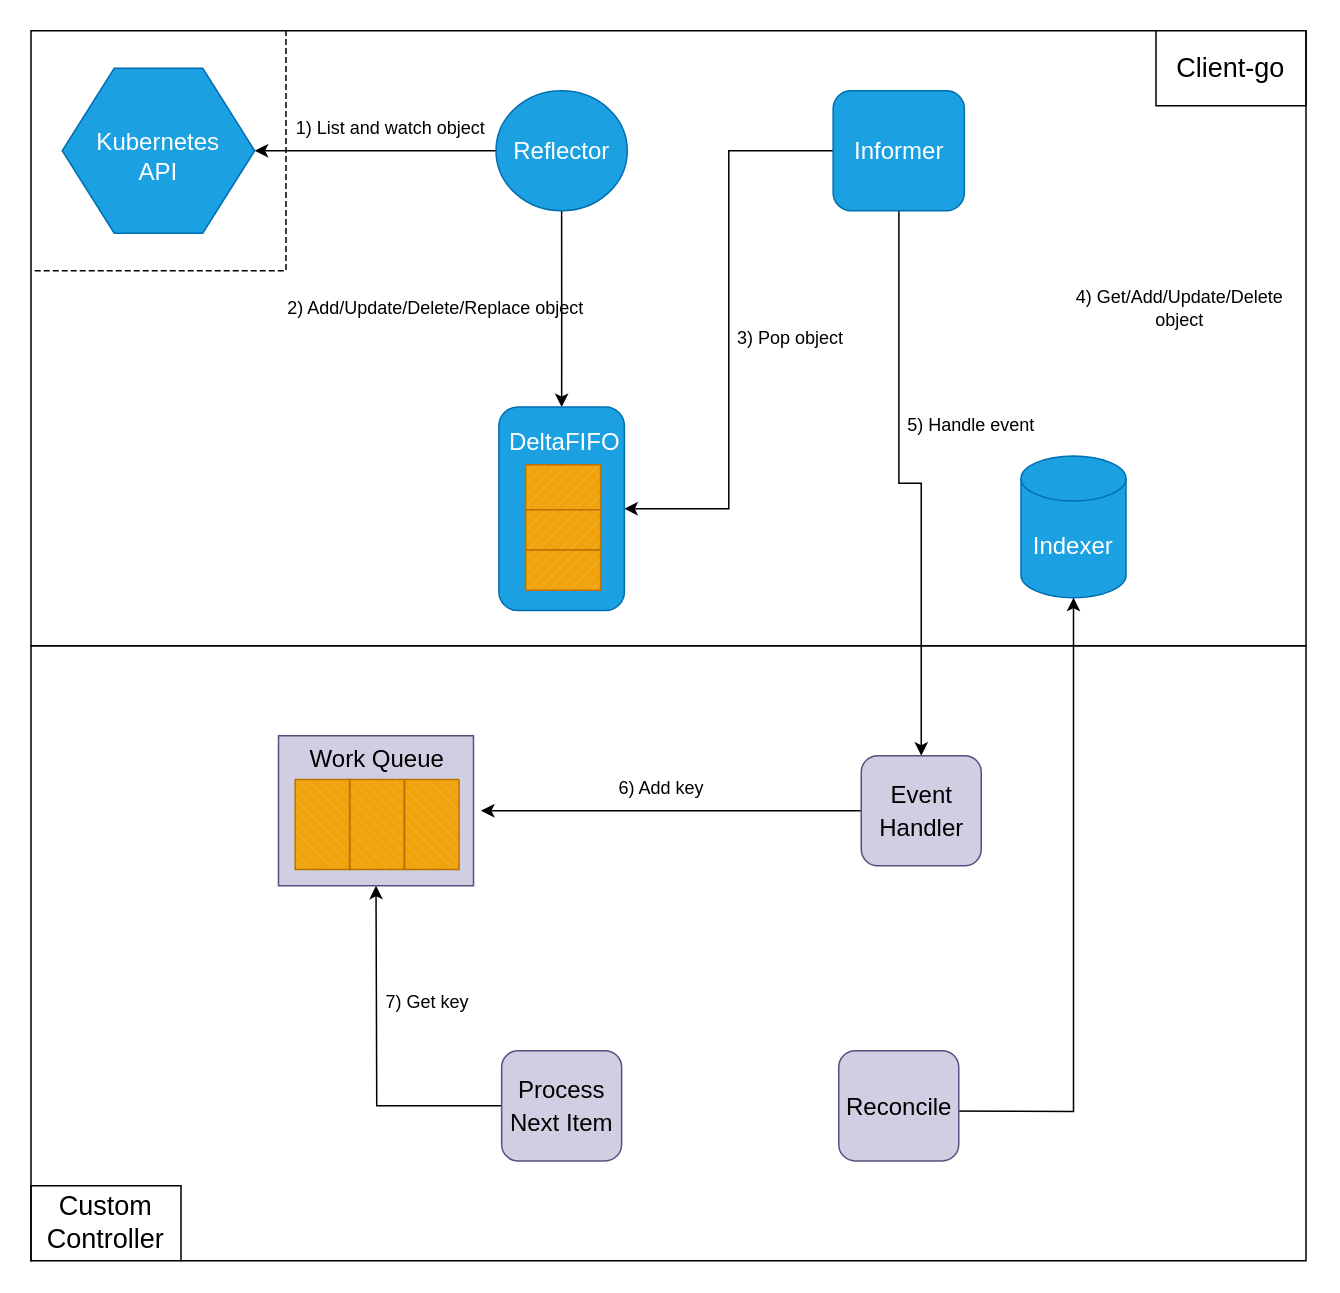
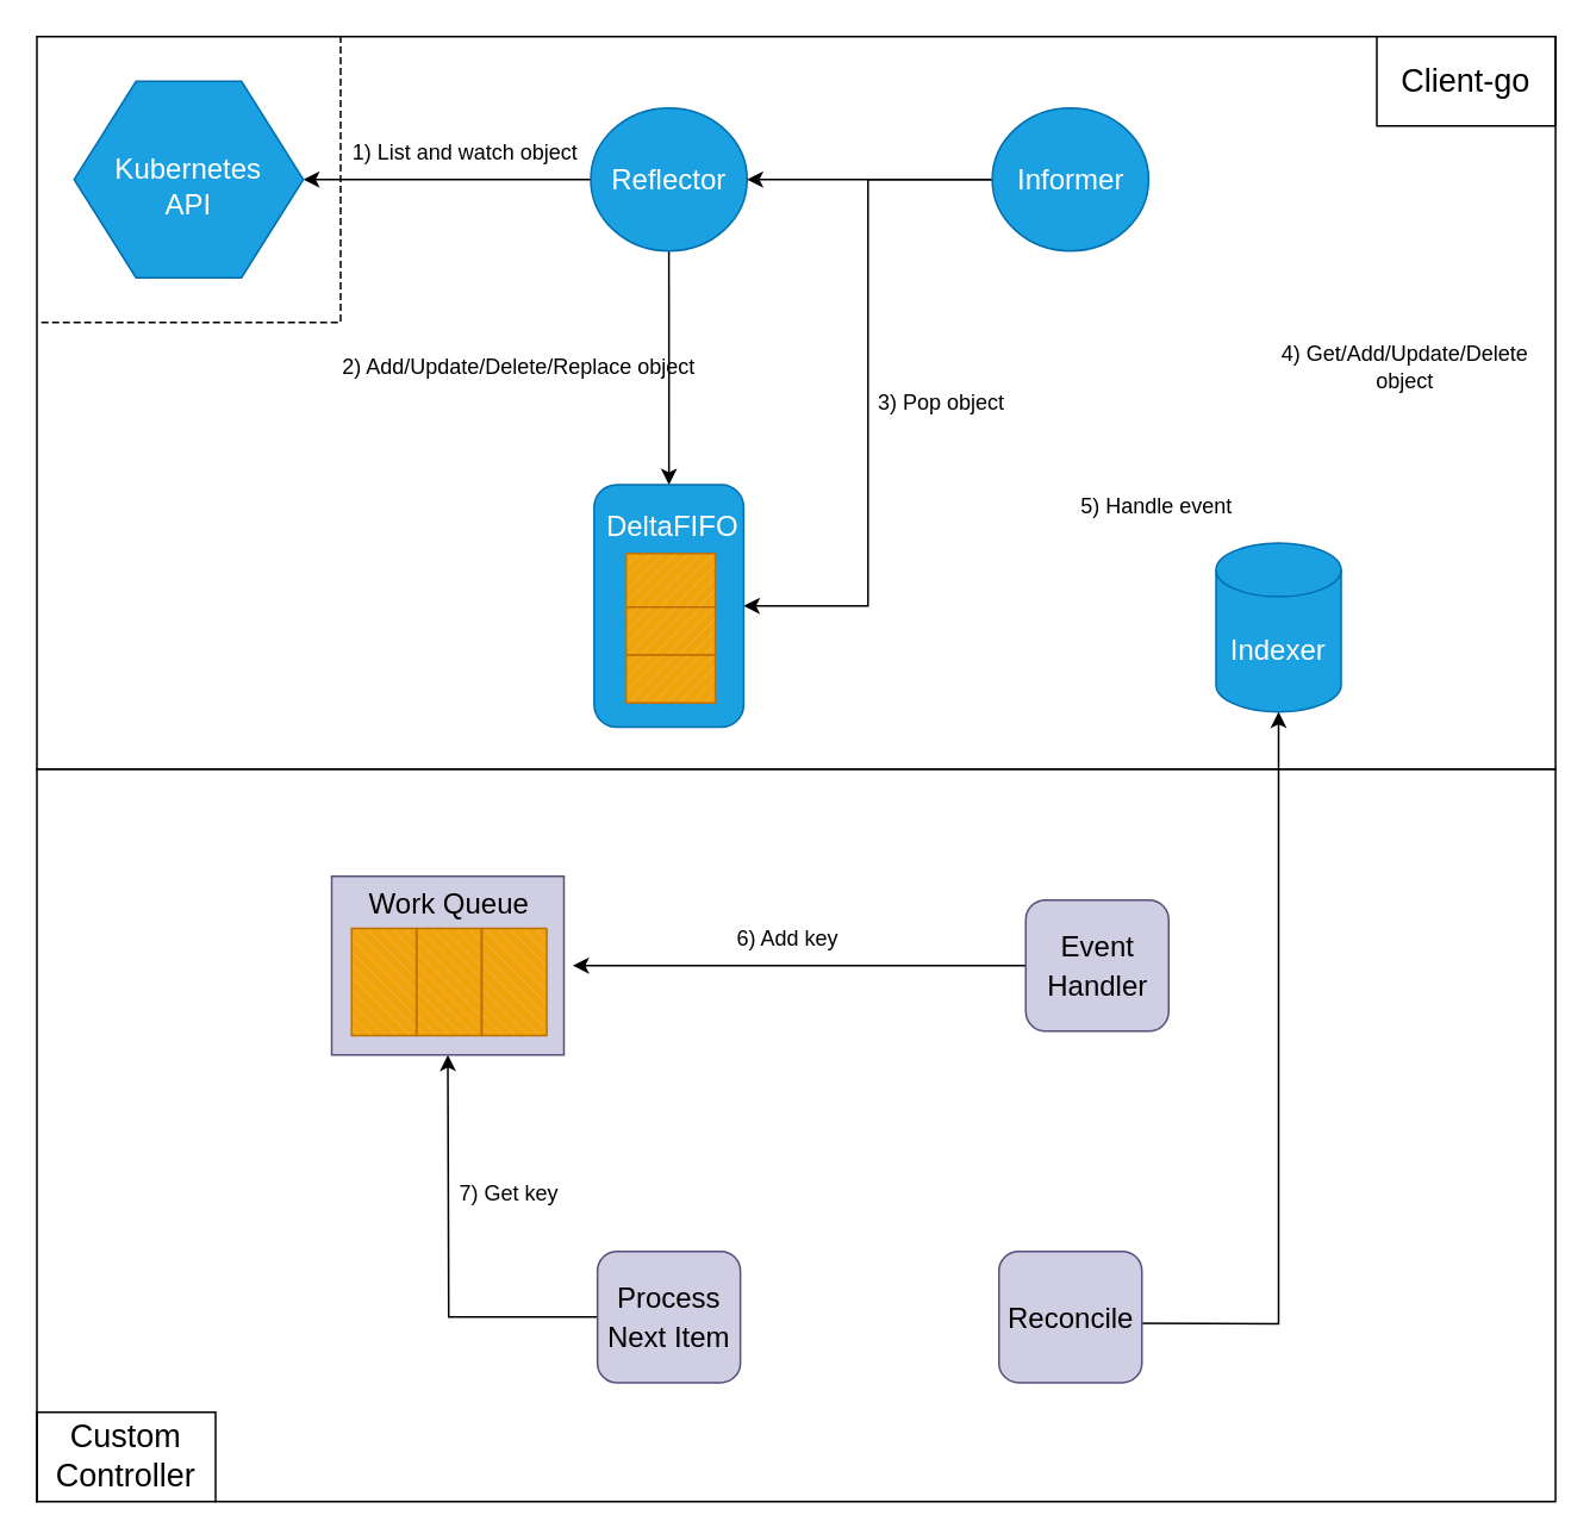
  <mxCell id="0" />
  <mxCell id="1" parent="0" />
  <mxCell id="2" value="" style="rounded=0;whiteSpace=wrap;html=1;labelBackgroundColor=none;fontSize=16;fontColor=#000000;fillColor=none;" vertex="1" parent="1"><mxGeometry x="20" y="20" width="850.01" height="410" as="geometry" /></mxCell>
  <mxCell id="3" value="" style="shape=partialRectangle;whiteSpace=wrap;html=1;top=0;left=0;fillColor=none;rounded=1;labelBackgroundColor=none;fontSize=18;fontColor=#000000;dashed=1;" vertex="1" parent="1"><mxGeometry x="20" y="20" width="169.99" height="160" as="geometry" /></mxCell>
  <mxCell id="4" value="" style="shape=partialRectangle;whiteSpace=wrap;html=1;bottom=1;right=1;left=1;top=0;fillColor=none;routingCenterX=-0.5;rounded=1;labelBackgroundColor=none;fontSize=18;fontColor=#000000;" vertex="1" parent="1"><mxGeometry x="770" y="20" width="100.01" height="50" as="geometry" /></mxCell>
  <mxCell id="5" value="" style="edgeStyle=orthogonalEdgeStyle;rounded=0;orthogonalLoop=1;jettySize=auto;html=1;fontSize=16;fontColor=#FFFFFF;entryX=1;entryY=0.5;entryDx=0;entryDy=0;" edge="1" parent="1" source="7" target="28"><mxGeometry relative="1" as="geometry"><mxPoint x="190" y="100" as="targetPoint" /></mxGeometry></mxCell>
  <mxCell id="6" value="" style="edgeStyle=orthogonalEdgeStyle;rounded=0;orthogonalLoop=1;jettySize=auto;html=1;fontSize=16;fontColor=#000000;" edge="1" parent="1" source="7" target="16"><mxGeometry relative="1" as="geometry" /></mxCell>
  <mxCell id="7" value="&lt;span style=&quot;font-size: 16px&quot;&gt;Reflector&lt;/span&gt;" style="ellipse;whiteSpace=wrap;html=1;fontSize=18;fontColor=#ffffff;fillColor=#1ba1e2;strokeColor=#006EAF;" vertex="1" parent="1"><mxGeometry x="330" y="60" width="87.5" height="80" as="geometry" /></mxCell>
  <mxCell id="8" value="1) List and watch object" style="text;html=1;strokeColor=none;fillColor=none;align=center;verticalAlign=middle;whiteSpace=wrap;rounded=0;labelBackgroundColor=none;fontSize=12;fontColor=default;" vertex="1" parent="1"><mxGeometry x="184.99" y="70" width="150" height="30" as="geometry" /></mxCell>
  <mxCell id="9" value="2) Add/Update/Delete/Replace object" style="text;html=1;strokeColor=none;fillColor=none;align=center;verticalAlign=middle;whiteSpace=wrap;rounded=0;labelBackgroundColor=none;fontSize=12;fontColor=default;" vertex="1" parent="1"><mxGeometry x="189.99" y="190" width="200.01" height="30" as="geometry" /></mxCell>
  <mxCell id="10" value="" style="edgeStyle=orthogonalEdgeStyle;rounded=0;orthogonalLoop=1;jettySize=auto;html=1;fontSize=12;fontColor=default;entryX=0.5;entryY=0;entryDx=0;entryDy=0;" edge="1" parent="1" source="12" target="16"><mxGeometry relative="1" as="geometry" /></mxCell>
- <mxCell id="11" value="" style="edgeStyle=orthogonalEdgeStyle;rounded=0;orthogonalLoop=1;jettySize=auto;html=1;fontSize=18;fontColor=#000000;" edge="1" parent="1" source="12" target="32"><mxGeometry relative="1" as="geometry" /></mxCell>
- <mxCell id="12" value="&lt;span style=&quot;font-size: 16px&quot;&gt;Informer&lt;/span&gt;" style="whiteSpace=wrap;html=1;fontSize=18;fontColor=#ffffff;fillColor=#1ba1e2;strokeColor=#006EAF;rounded=1;" vertex="1" parent="1"><mxGeometry x="554.75" y="60" width="87.5" height="80" as="geometry" /></mxCell>
+ <mxCell id="11" value="" style="edgeStyle=orthogonalEdgeStyle;rounded=0;orthogonalLoop=1;jettySize=auto;html=1;fontSize=18;fontColor=#000000;" edge="1" parent="1" source="12" target="7"><mxGeometry relative="1" as="geometry" /></mxCell>
+ <mxCell id="12" value="&lt;span style=&quot;font-size: 16px&quot;&gt;Informer&lt;/span&gt;" style="ellipse;whiteSpace=wrap;html=1;fontSize=18;fontColor=#ffffff;fillColor=#1ba1e2;strokeColor=#006EAF;" vertex="1" parent="1"><mxGeometry x="554.75" y="60" width="87.5" height="80" as="geometry" /></mxCell>
  <mxCell id="13" value="3) Pop object" style="text;html=1;strokeColor=none;fillColor=none;align=center;verticalAlign=middle;whiteSpace=wrap;rounded=0;labelBackgroundColor=none;fontSize=12;fontColor=default;" vertex="1" parent="1"><mxGeometry x="490" y="210" width="72.5" height="30" as="geometry" /></mxCell>
  <mxCell id="14" value="4) Get/Add/Update/Delete object" style="text;html=1;strokeColor=none;fillColor=none;align=center;verticalAlign=middle;whiteSpace=wrap;rounded=0;labelBackgroundColor=none;fontSize=12;fontColor=default;" vertex="1" parent="1"><mxGeometry x="711" y="190" width="150" height="30" as="geometry" /></mxCell>
  <mxCell id="15" value="&lt;span style=&quot;color: rgb(255 , 255 , 255)&quot;&gt;Indexer&lt;/span&gt;" style="shape=cylinder3;whiteSpace=wrap;html=1;boundedLbl=1;backgroundOutline=1;size=15;labelBackgroundColor=none;fontSize=16;fontColor=#ffffff;fillColor=#1ba1e2;strokeColor=#006EAF;" vertex="1" parent="1"><mxGeometry x="680" y="303.5" width="70" height="94.5" as="geometry" /></mxCell>
  <mxCell id="16" value="" style="rounded=1;whiteSpace=wrap;html=1;labelBackgroundColor=none;fontSize=12;fontColor=#ffffff;fillColor=#1ba1e2;rotation=90;strokeColor=#006EAF;" vertex="1" parent="1"><mxGeometry x="305.95" y="296.84" width="135.62" height="83.68" as="geometry" /></mxCell>
  <mxCell id="17" value="" style="group;fillColor=#e3c800;strokeColor=#B09500;fontColor=#000000;" vertex="1" connectable="0" parent="1"><mxGeometry x="349.75" y="312.5" width="50" height="80.5" as="geometry" /></mxCell>
  <mxCell id="18" value="" style="group" vertex="1" connectable="0" parent="17"><mxGeometry width="50" height="80.5" as="geometry" /></mxCell>
  <mxCell id="19" value="" style="group" vertex="1" connectable="0" parent="18"><mxGeometry y="-3.17" width="50" height="83.67" as="geometry" /></mxCell>
  <mxCell id="20" value="" style="verticalLabelPosition=bottom;verticalAlign=top;html=1;shape=mxgraph.basic.patternFillRect;fillStyle=diag;step=5;fillStrokeWidth=0.2;fillStrokeColor=#dddddd;labelBackgroundColor=none;fontSize=12;fontColor=#000000;fillColor=#f0a30a;strokeColor=#BD7000;" vertex="1" parent="19"><mxGeometry width="50" height="33.17" as="geometry" /></mxCell>
  <mxCell id="21" value="" style="verticalLabelPosition=bottom;verticalAlign=top;html=1;shape=mxgraph.basic.patternFillRect;fillStyle=diag;step=5;fillStrokeWidth=0.2;fillStrokeColor=#dddddd;labelBackgroundColor=none;fontSize=12;fontColor=#000000;fillColor=#f0a30a;strokeColor=#BD7000;" vertex="1" parent="19"><mxGeometry y="30.003" width="50" height="26.833" as="geometry" /></mxCell>
  <mxCell id="22" value="" style="verticalLabelPosition=bottom;verticalAlign=top;html=1;shape=mxgraph.basic.patternFillRect;fillStyle=diag;step=5;fillStrokeWidth=0.2;fillStrokeColor=#dddddd;labelBackgroundColor=none;fontSize=12;fontColor=#000000;fillColor=#f0a30a;strokeColor=#BD7000;" vertex="1" parent="19"><mxGeometry y="56.837" width="50" height="26.833" as="geometry" /></mxCell>
  <mxCell id="23" value="&lt;span style=&quot;color: rgb(255 , 255 , 255) ; font-size: 16px&quot;&gt;DeltaFIFO&lt;/span&gt;" style="text;html=1;strokeColor=none;fillColor=none;align=center;verticalAlign=middle;whiteSpace=wrap;rounded=0;labelBackgroundColor=none;fontSize=12;fontColor=default;" vertex="1" parent="1"><mxGeometry x="345.75" y="278.5" width="60" height="30" as="geometry" /></mxCell>
  <mxCell id="24" value="Client-go" style="text;html=1;strokeColor=none;fillColor=none;align=center;verticalAlign=middle;whiteSpace=wrap;rounded=0;labelBackgroundColor=none;fontSize=18;fontColor=#000000;" vertex="1" parent="1"><mxGeometry x="780" y="30" width="80" height="30" as="geometry" /></mxCell>
  <mxCell id="25" value="5) Handle event" style="text;strokeColor=none;fillColor=none;align=center;verticalAlign=middle;rounded=0;labelBackgroundColor=none;fontSize=12;fontColor=default;whiteSpace=wrap;html=1;" vertex="1" parent="1"><mxGeometry x="596" y="268.41" width="102" height="30" as="geometry" /></mxCell>
  <mxCell id="26" value="" style="edgeStyle=orthogonalEdgeStyle;rounded=0;orthogonalLoop=1;jettySize=auto;html=1;fontSize=18;fontColor=#000000;" edge="1" parent="1" target="15"><mxGeometry relative="1" as="geometry"><mxPoint x="563" y="740" as="sourcePoint" /><mxPoint x="719" y="740" as="targetPoint" /></mxGeometry></mxCell>
  <mxCell id="27" value="" style="group" vertex="1" connectable="0" parent="1"><mxGeometry x="40.83" y="45" width="128.32" height="110" as="geometry" /></mxCell>
  <mxCell id="28" value="" style="verticalLabelPosition=bottom;verticalAlign=top;html=1;shape=hexagon;perimeter=hexagonPerimeter2;arcSize=6;size=0.27;fillColor=#1ba1e2;strokeColor=#006EAF;fontColor=#ffffff;" vertex="1" parent="27"><mxGeometry width="128.32" height="110" as="geometry" /></mxCell>
  <mxCell id="29" value="Kubernetes API" style="text;html=1;strokeColor=none;fillColor=none;align=center;verticalAlign=middle;whiteSpace=wrap;rounded=0;fontColor=#ffffff;fontSize=16;" vertex="1" parent="27"><mxGeometry x="40.094" y="47.143" width="48.123" height="23.571" as="geometry" /></mxCell>
  <mxCell id="30" value="" style="edgeStyle=orthogonalEdgeStyle;rounded=0;orthogonalLoop=1;jettySize=auto;html=1;fontSize=18;fontColor=#000000;exitX=0;exitY=0.5;exitDx=0;exitDy=0;" edge="1" parent="1" source="41"><mxGeometry relative="1" as="geometry"><mxPoint x="331" y="740" as="sourcePoint" /><mxPoint x="250" y="590" as="targetPoint" /></mxGeometry></mxCell>
  <mxCell id="31" value="" style="edgeStyle=orthogonalEdgeStyle;rounded=0;orthogonalLoop=1;jettySize=auto;html=1;fontSize=18;fontColor=#000000;" edge="1" parent="1" source="32"><mxGeometry relative="1" as="geometry"><mxPoint x="320" y="540" as="targetPoint" /></mxGeometry></mxCell>
  <mxCell id="32" value="&lt;font style=&quot;font-size: 16px&quot;&gt;Event&lt;br&gt;Handler&lt;/font&gt;" style="rounded=1;whiteSpace=wrap;html=1;labelBackgroundColor=none;fontSize=18;fillColor=#d0cee2;strokeColor=#56517e;" vertex="1" parent="1"><mxGeometry x="573.5" y="503.28" width="80" height="73.44" as="geometry" /></mxCell>
  <mxCell id="33" value="" style="group" vertex="1" connectable="0" parent="1"><mxGeometry x="185" y="490" width="130" height="100" as="geometry" /></mxCell>
  <mxCell id="34" value="" style="group;fillColor=#d0cee2;strokeColor=#56517e;container=0;" vertex="1" connectable="0" parent="33"><mxGeometry width="130" height="100" as="geometry" /></mxCell>
  <mxCell id="35" value="Work Queue" style="text;html=1;strokeColor=none;fillColor=none;align=center;verticalAlign=middle;whiteSpace=wrap;rounded=0;labelBackgroundColor=none;fontSize=16;fontColor=#000000;" vertex="1" parent="33"><mxGeometry x="16.13" width="100" height="30" as="geometry" /></mxCell>
  <mxCell id="36" value="" style="verticalLabelPosition=bottom;verticalAlign=top;html=1;shape=mxgraph.basic.patternFillRect;fillStyle=diag;step=5;fillStrokeWidth=0.2;fillStrokeColor=#dddddd;labelBackgroundColor=none;fontSize=12;fontColor=#000000;fillColor=#f0a30a;rotation=90;strokeColor=#BD7000;" vertex="1" parent="33"><mxGeometry x="72.25" y="41" width="60" height="36.25" as="geometry" /></mxCell>
  <mxCell id="37" value="" style="verticalLabelPosition=bottom;verticalAlign=top;html=1;shape=mxgraph.basic.patternFillRect;fillStyle=diag;step=5;fillStrokeWidth=0.2;fillStrokeColor=#dddddd;labelBackgroundColor=none;fontSize=12;fontColor=#000000;fillColor=#f0a30a;rotation=90;strokeColor=#BD7000;" vertex="1" parent="33"><mxGeometry x="35.63" y="41" width="60" height="36.25" as="geometry" /></mxCell>
  <mxCell id="38" value="" style="verticalLabelPosition=bottom;verticalAlign=top;html=1;shape=mxgraph.basic.patternFillRect;fillStyle=diag;step=5;fillStrokeWidth=0.2;fillStrokeColor=#dddddd;labelBackgroundColor=none;fontSize=12;fontColor=#000000;fillColor=#f0a30a;rotation=90;strokeColor=#BD7000;" vertex="1" parent="33"><mxGeometry x="-0.75" y="41" width="60" height="36.25" as="geometry" /></mxCell>
  <mxCell id="39" value="6) Add key" style="text;html=1;strokeColor=none;fillColor=none;align=center;verticalAlign=middle;whiteSpace=wrap;rounded=0;labelBackgroundColor=none;fontSize=12;fontColor=default;" vertex="1" parent="1"><mxGeometry x="399.75" y="510.28" width="81.25" height="30" as="geometry" /></mxCell>
  <mxCell id="40" value="7) Get key" style="text;html=1;strokeColor=none;fillColor=none;align=center;verticalAlign=middle;whiteSpace=wrap;rounded=0;labelBackgroundColor=none;fontSize=12;fontColor=default;" vertex="1" parent="1"><mxGeometry x="244" y="653" width="81.25" height="30" as="geometry" /></mxCell>
  <mxCell id="41" value="&lt;span style=&quot;font-size: 16px&quot;&gt;Process Next Item&lt;/span&gt;" style="rounded=1;whiteSpace=wrap;html=1;labelBackgroundColor=none;fontSize=18;fillColor=#d0cee2;strokeColor=#56517e;" vertex="1" parent="1"><mxGeometry x="333.76" y="700" width="80" height="73.44" as="geometry" /></mxCell>
  <mxCell id="42" value="&lt;span style=&quot;font-size: 16px&quot;&gt;Reconcile&lt;/span&gt;" style="rounded=1;whiteSpace=wrap;html=1;labelBackgroundColor=none;fontSize=18;fillColor=#d0cee2;strokeColor=#56517e;" vertex="1" parent="1"><mxGeometry x="558.5" y="700" width="80" height="73.44" as="geometry" /></mxCell>
  <mxCell id="43" value="" style="rounded=0;whiteSpace=wrap;html=1;labelBackgroundColor=none;fontSize=16;fontColor=#000000;fillColor=none;" vertex="1" parent="1"><mxGeometry x="20" y="430" width="850.01" height="410" as="geometry" /></mxCell>
  <mxCell id="44" value="" style="shape=partialRectangle;whiteSpace=wrap;html=1;bottom=1;right=1;left=1;top=0;fillColor=none;routingCenterX=-0.5;rounded=1;labelBackgroundColor=none;fontSize=18;fontColor=#000000;rotation=-180;" vertex="1" parent="1"><mxGeometry x="20" y="790" width="100.01" height="50" as="geometry" /></mxCell>
  <mxCell id="45" value="Custom Controller" style="text;html=1;strokeColor=none;fillColor=none;align=center;verticalAlign=middle;whiteSpace=wrap;rounded=0;labelBackgroundColor=none;fontSize=18;fontColor=#000000;" vertex="1" parent="1"><mxGeometry x="30" y="800" width="80" height="30" as="geometry" /></mxCell>
